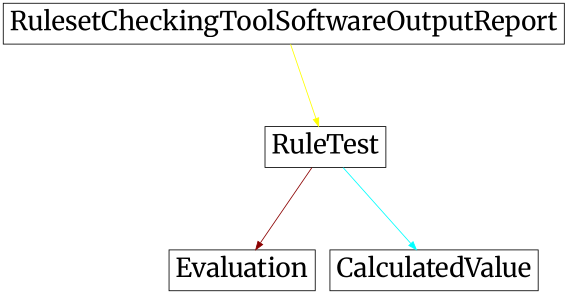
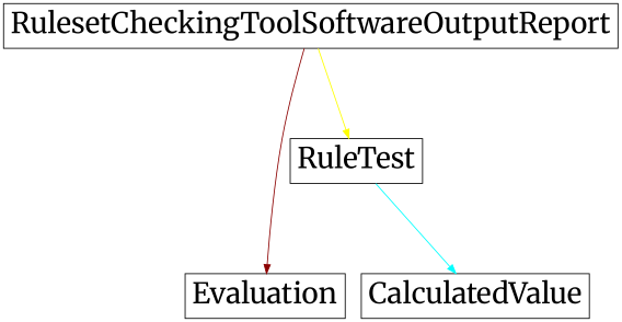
  digraph {
    fontname=Merriweather
    ranksep=1.4
    node [fontname=Merriweather fontsize=32 shape=box]
    edge [fontname=Merriweather]
    RulesetCheckingToolSoftwareOutputReport [height=0.7]
    RuleTest [height=0.7]
    Evaluation [height=0.7]
    CalculatedValue [height=0.7]
    RulesetCheckingToolSoftwareOutputReport -> RuleTest [color=yellow]
-   RuleTest -> Evaluation [color=darkred]
+   RulesetCheckingToolSoftwareOutputReport -> Evaluation [color=darkred]
    RuleTest -> CalculatedValue [color=cyan]
  }
